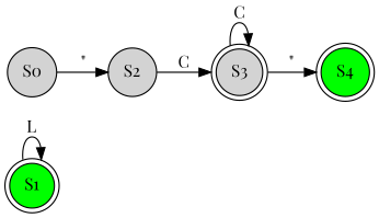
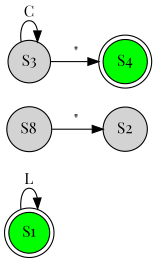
  digraph {
    fontname="Playfair Display"
    rankdir=LR
    node [fontname="Playfair Display" shape=circle style=filled]
    edge [fontname="Playfair Display"]
    S1 [fillcolor=green shape=doublecircle]
-   S0
+   S0 [label=S8]
    S2
-   S3 [shape=doublecircle]
+   S3
    S4 [fillcolor=green shape=doublecircle]
    S1 -> S1 [label=L]
    S0 -> S2 [label="\""]
-   S2 -> S3 [label=C]
    S3 -> S3 [label=C]
    S3 -> S4 [label="\""]
  }
